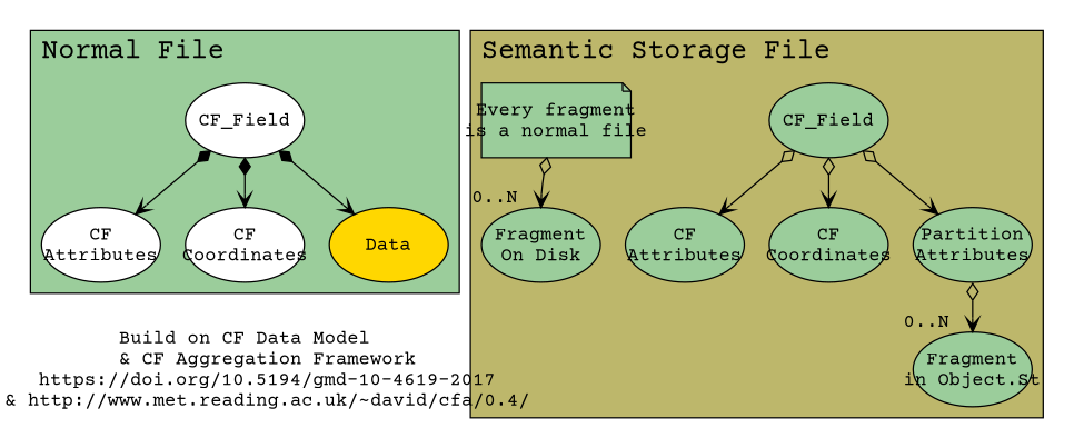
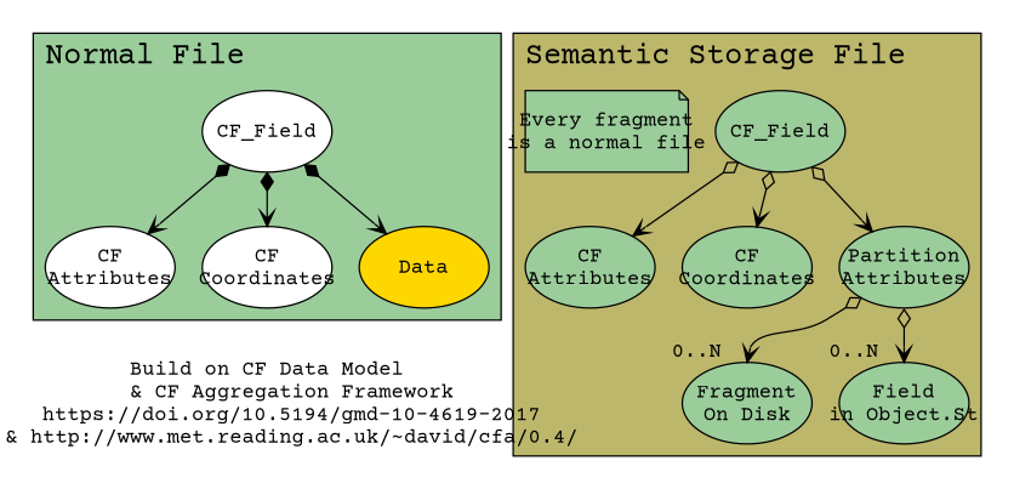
  digraph {
    bgcolor=white
    fontname="Courier Prime"
    fontsize=20
    node [fillcolor=darkseagreen3 fixedsize=True fontname="Courier Prime" style=filled]
    edge [arrowhead=open arrowtail=odiamond dir=both fillcolor=black fontname="Courier Prime"]
    n1 [fillcolor=white height=0.75 label=CF_Field width=1.2]
    n2 [fillcolor=white height=0.75 label="CF\nAttributes" width=1.2]
    n3 [fillcolor=white height=0.75 label="CF\nCoordinates" width=1.2]
    n4 [fillcolor=gold height=0.75 label=Data width=1.2]
    n5 [height=0.75 label=CF_Field width=1.2]
    n6 [height=0.75 label="CF\nAttributes" width=1.2]
    n7 [height=0.75 label="CF\nCoordinates" width=1.2]
    n8 [height=0.75 label="Partition\nAttributes" width=1.2]
    n9 [height=0.75 label="Fragment\nOn Disk" width=1.2]
-   n10 [height=0.75 label="Fragment\nin Object.St" width=1.2]
+   n10 [height=0.75 label="Field\nin Object.St" width=1.2]
    n11 [height=0.75 label="Every fragment\nis a normal file" shape=note width=1.5]
    n12 [fillcolor=white height=0.75 label="Build on CF Data Model\n    & CF Aggregation Framework\n    https://doi.org/10.5194/gmd-10-4619-2017\n    & http://www.met.reading.ac.uk/~david/cfa/0.4/" shape=none width=1.2]
    subgraph cluster_1 {
      bgcolor=darkseagreen3
      label="Normal File"
      labeljust=left
      labelloc=t
      n1
      n2
      n3
      n4
    }
    subgraph cluster_2 {
      bgcolor=darkkhaki
      label="Semantic Storage File"
      labeljust=left
      labelloc=t
      n5
      n6
      n7
      n8
      n9
      n10
      n11
    }
    n1 -> n2 [arrowtail=diamond]
    n1 -> n3 [arrowtail=diamond]
    n1 -> n4 [arrowtail=diamond]
    n3 -> n12 [arrowtail=diamond style=invis]
    n5 -> n6
    n5 -> n7
    n5 -> n8
-   n11 -> n9 [headlabel="0..N  " headport=n]
+   n8 -> n9 [headlabel="0..N  " headport=n]
    n8 -> n10 [headlabel="0..N  " headport=n tailport=s]
  }
